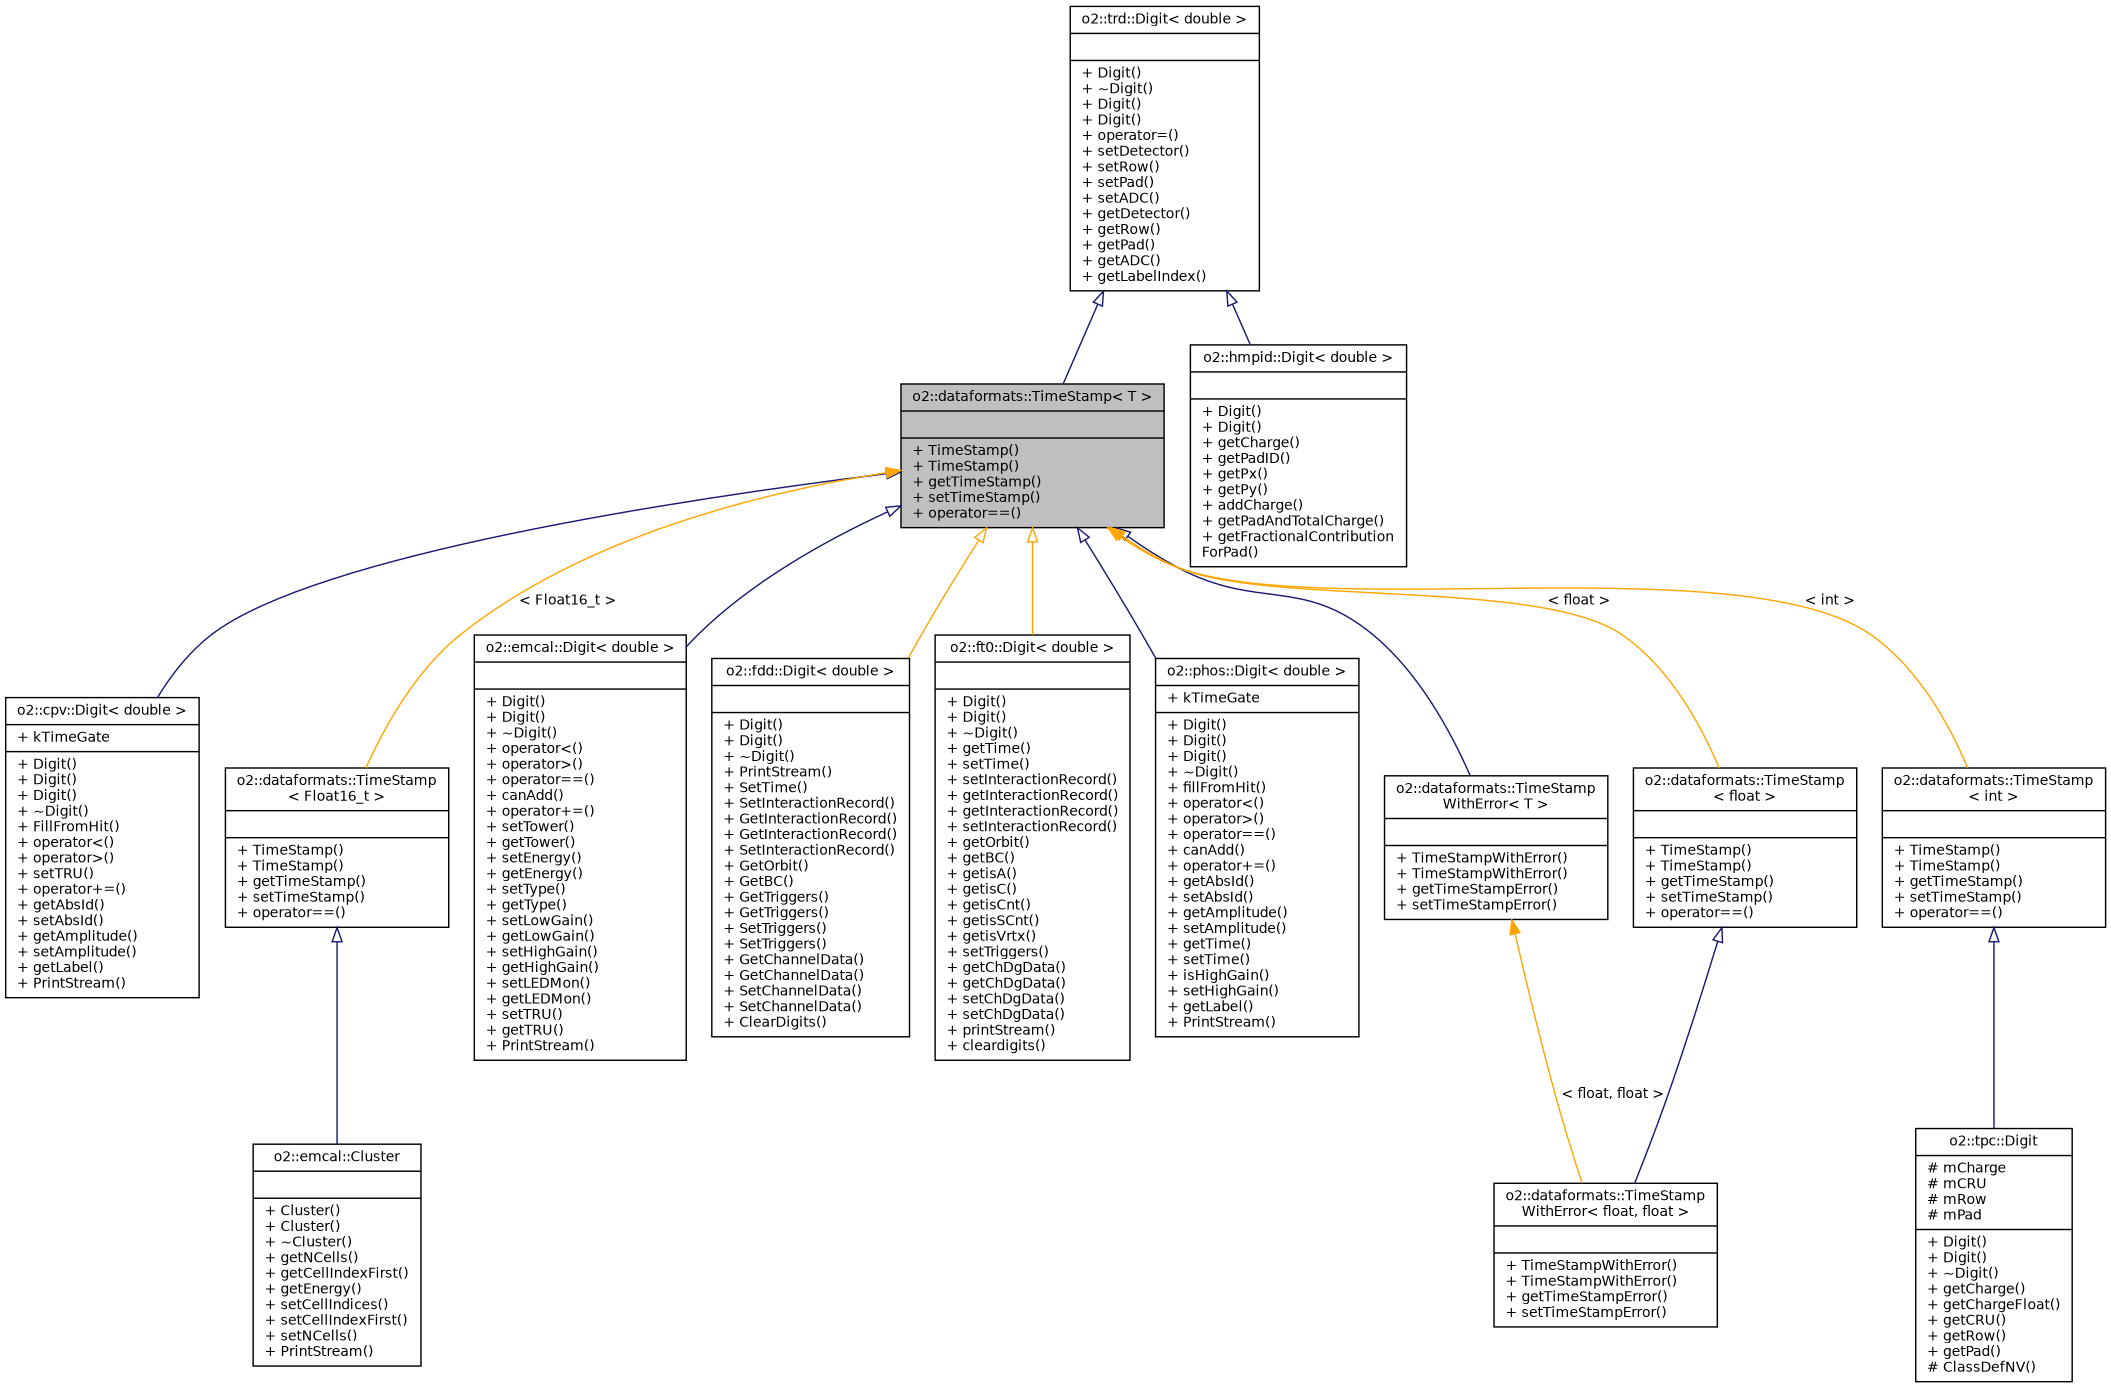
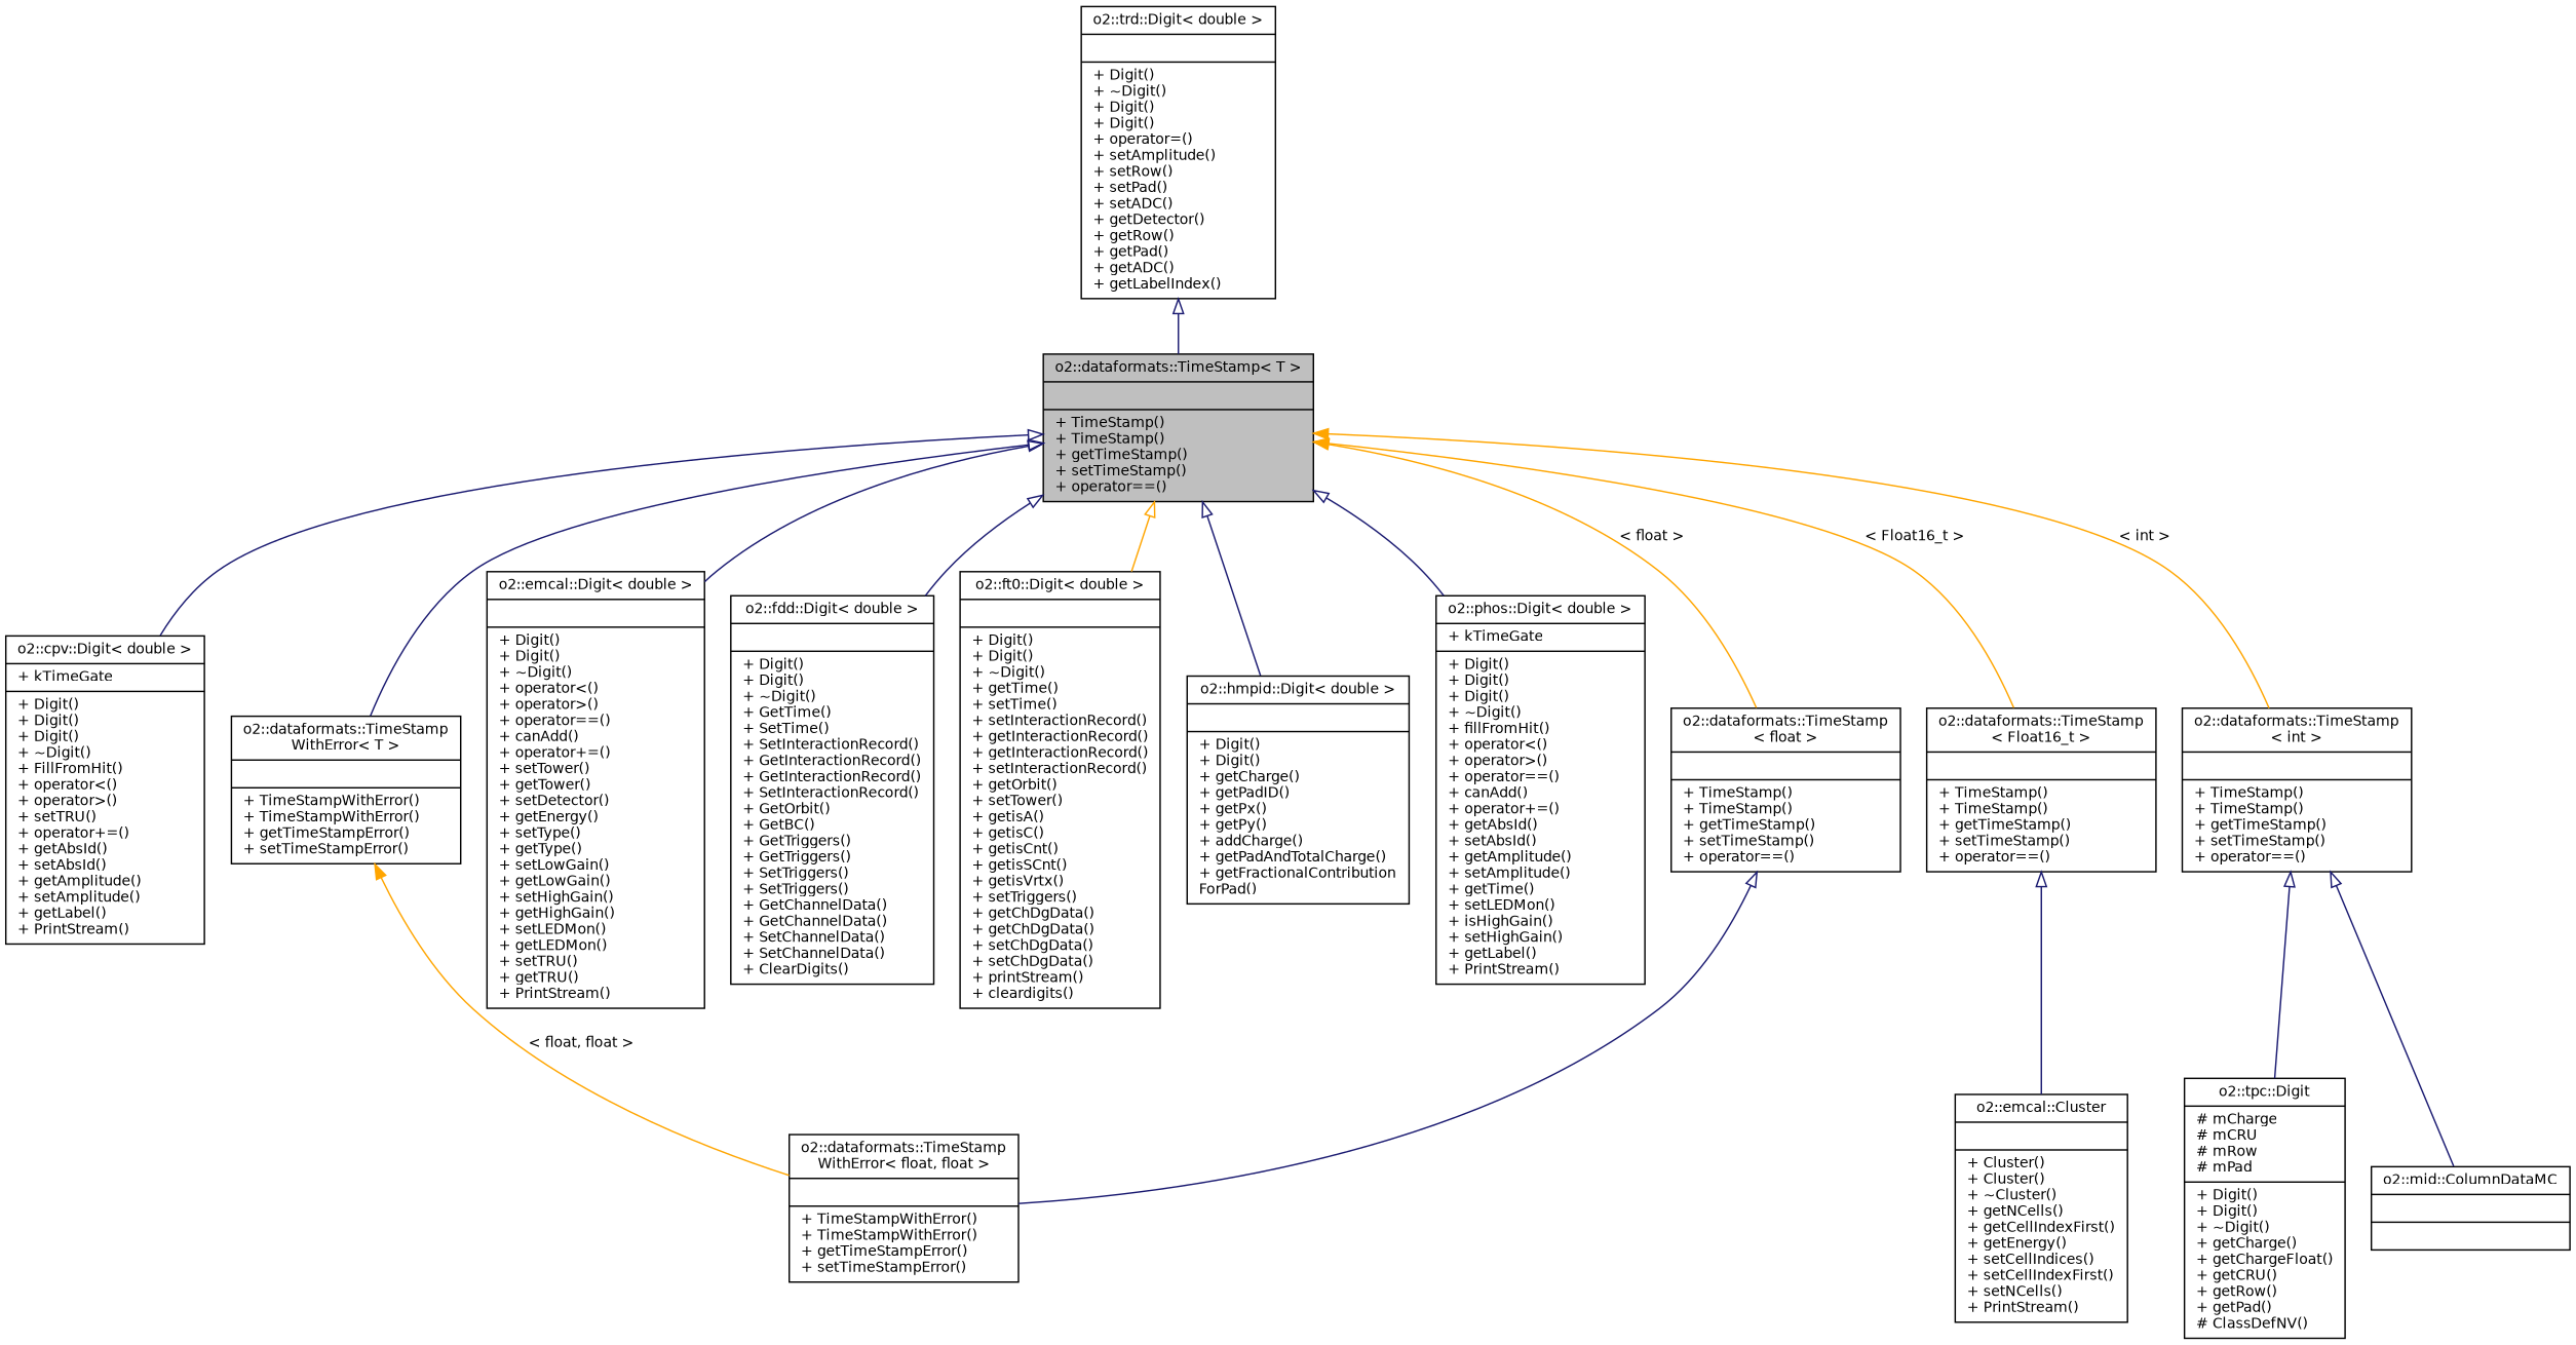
  digraph {
    node [color=black fontname=Helvetica fontsize=10 shape=record]
    edge [arrowtail=onormal color=midnightblue dir=back fontname=Helvetica fontsize=10 labelfontname=Helvetica labelfontsize=10 style=solid]
    n1 [fillcolor=grey75 fontcolor=black height=0.2 label="{o2::dataformats::TimeStamp\< T \>\n||+ TimeStamp()\l+ TimeStamp()\l+ getTimeStamp()\l+ setTimeStamp()\l+ operator==()\l}" style=filled width=0.4]
    n2 [height=0.2 label="{o2::cpv::Digit\< double \>\n|+ kTimeGate\l|+ Digit()\l+ Digit()\l+ Digit()\l+ ~Digit()\l+ FillFromHit()\l+ operator\<()\l+ operator\>()\l+ setTRU()\l+ operator+=()\l+ getAbsId()\l+ setAbsId()\l+ getAmplitude()\l+ setAmplitude()\l+ getLabel()\l+ PrintStream()\l}" width=0.4]
    n3 [height=0.2 label="{o2::dataformats::TimeStamp\lWithError\< T \>\n||+ TimeStampWithError()\l+ TimeStampWithError()\l+ getTimeStampError()\l+ setTimeStampError()\l}" width=0.4]
-   n4 [height=0.2 label="{o2::emcal::Digit\< double \>\n||+ Digit()\l+ Digit()\l+ ~Digit()\l+ operator\<()\l+ operator\>()\l+ operator==()\l+ canAdd()\l+ operator+=()\l+ setTower()\l+ getTower()\l+ setEnergy()\l+ getEnergy()\l+ setType()\l+ getType()\l+ setLowGain()\l+ getLowGain()\l+ setHighGain()\l+ getHighGain()\l+ setLEDMon()\l+ getLEDMon()\l+ setTRU()\l+ getTRU()\l+ PrintStream()\l}" width=0.4]
-   n5 [height=0.2 label="{o2::fdd::Digit\< double \>\n||+ Digit()\l+ Digit()\l+ ~Digit()\l+ PrintStream()\l+ SetTime()\l+ SetInteractionRecord()\l+ GetInteractionRecord()\l+ GetInteractionRecord()\l+ SetInteractionRecord()\l+ GetOrbit()\l+ GetBC()\l+ GetTriggers()\l+ GetTriggers()\l+ SetTriggers()\l+ SetTriggers()\l+ GetChannelData()\l+ GetChannelData()\l+ SetChannelData()\l+ SetChannelData()\l+ ClearDigits()\l}" width=0.4]
-   n6 [height=0.2 label="{o2::ft0::Digit\< double \>\n||+ Digit()\l+ Digit()\l+ ~Digit()\l+ getTime()\l+ setTime()\l+ setInteractionRecord()\l+ getInteractionRecord()\l+ getInteractionRecord()\l+ setInteractionRecord()\l+ getOrbit()\l+ getBC()\l+ getisA()\l+ getisC()\l+ getisCnt()\l+ getisSCnt()\l+ getisVrtx()\l+ setTriggers()\l+ getChDgData()\l+ getChDgData()\l+ setChDgData()\l+ setChDgData()\l+ printStream()\l+ cleardigits()\l}" width=0.4]
+   n4 [height=0.2 label="{o2::emcal::Digit\< double \>\n||+ Digit()\l+ Digit()\l+ ~Digit()\l+ operator\<()\l+ operator\>()\l+ operator==()\l+ canAdd()\l+ operator+=()\l+ setTower()\l+ getTower()\l+ setDetector()\l+ getEnergy()\l+ setType()\l+ getType()\l+ setLowGain()\l+ getLowGain()\l+ setHighGain()\l+ getHighGain()\l+ setLEDMon()\l+ getLEDMon()\l+ setTRU()\l+ getTRU()\l+ PrintStream()\l}" width=0.4]
+   n5 [height=0.2 label="{o2::fdd::Digit\< double \>\n||+ Digit()\l+ Digit()\l+ ~Digit()\l+ GetTime()\l+ SetTime()\l+ SetInteractionRecord()\l+ GetInteractionRecord()\l+ GetInteractionRecord()\l+ SetInteractionRecord()\l+ GetOrbit()\l+ GetBC()\l+ GetTriggers()\l+ GetTriggers()\l+ SetTriggers()\l+ SetTriggers()\l+ GetChannelData()\l+ GetChannelData()\l+ SetChannelData()\l+ SetChannelData()\l+ ClearDigits()\l}" width=0.4]
+   n6 [height=0.2 label="{o2::ft0::Digit\< double \>\n||+ Digit()\l+ Digit()\l+ ~Digit()\l+ getTime()\l+ setTime()\l+ setInteractionRecord()\l+ getInteractionRecord()\l+ getInteractionRecord()\l+ setInteractionRecord()\l+ getOrbit()\l+ setTower()\l+ getisA()\l+ getisC()\l+ getisCnt()\l+ getisSCnt()\l+ getisVrtx()\l+ setTriggers()\l+ getChDgData()\l+ getChDgData()\l+ setChDgData()\l+ setChDgData()\l+ printStream()\l+ cleardigits()\l}" width=0.4]
    n7 [height=0.2 label="{o2::hmpid::Digit\< double \>\n||+ Digit()\l+ Digit()\l+ getCharge()\l+ getPadID()\l+ getPx()\l+ getPy()\l+ addCharge()\l+ getPadAndTotalCharge()\l+ getFractionalContribution\lForPad()\l}" width=0.4]
-   n8 [height=0.2 label="{o2::phos::Digit\< double \>\n|+ kTimeGate\l|+ Digit()\l+ Digit()\l+ Digit()\l+ ~Digit()\l+ fillFromHit()\l+ operator\<()\l+ operator\>()\l+ operator==()\l+ canAdd()\l+ operator+=()\l+ getAbsId()\l+ setAbsId()\l+ getAmplitude()\l+ setAmplitude()\l+ getTime()\l+ setTime()\l+ isHighGain()\l+ setHighGain()\l+ getLabel()\l+ PrintStream()\l}" width=0.4]
+   n8 [height=0.2 label="{o2::phos::Digit\< double \>\n|+ kTimeGate\l|+ Digit()\l+ Digit()\l+ Digit()\l+ ~Digit()\l+ fillFromHit()\l+ operator\<()\l+ operator\>()\l+ operator==()\l+ canAdd()\l+ operator+=()\l+ getAbsId()\l+ setAbsId()\l+ getAmplitude()\l+ setAmplitude()\l+ getTime()\l+ setLEDMon()\l+ isHighGain()\l+ setHighGain()\l+ getLabel()\l+ PrintStream()\l}" width=0.4]
    n9 [height=0.2 label="{o2::dataformats::TimeStamp\l\< Float16_t \>\n||+ TimeStamp()\l+ TimeStamp()\l+ getTimeStamp()\l+ setTimeStamp()\l+ operator==()\l}" width=0.4]
    n10 [height=0.2 label="{o2::dataformats::TimeStamp\l\< float \>\n||+ TimeStamp()\l+ TimeStamp()\l+ getTimeStamp()\l+ setTimeStamp()\l+ operator==()\l}" width=0.4]
    n11 [height=0.2 label="{o2::dataformats::TimeStamp\l\< int \>\n||+ TimeStamp()\l+ TimeStamp()\l+ getTimeStamp()\l+ setTimeStamp()\l+ operator==()\l}" width=0.4]
    n12 [height=0.2 label="{o2::dataformats::TimeStamp\lWithError\< float, float \>\n||+ TimeStampWithError()\l+ TimeStampWithError()\l+ getTimeStampError()\l+ setTimeStampError()\l}" width=0.4]
-   n13 [height=0.2 label="{o2::trd::Digit\< double \>\n||+ Digit()\l+ ~Digit()\l+ Digit()\l+ Digit()\l+ operator=()\l+ setDetector()\l+ setRow()\l+ setPad()\l+ setADC()\l+ getDetector()\l+ getRow()\l+ getPad()\l+ getADC()\l+ getLabelIndex()\l}" width=0.4]
+   n13 [height=0.2 label="{o2::trd::Digit\< double \>\n||+ Digit()\l+ ~Digit()\l+ Digit()\l+ Digit()\l+ operator=()\l+ setAmplitude()\l+ setRow()\l+ setPad()\l+ setADC()\l+ getDetector()\l+ getRow()\l+ getPad()\l+ getADC()\l+ getLabelIndex()\l}" width=0.4]
    n14 [height=0.2 label="{o2::emcal::Cluster\n||+ Cluster()\l+ Cluster()\l+ ~Cluster()\l+ getNCells()\l+ getCellIndexFirst()\l+ getEnergy()\l+ setCellIndices()\l+ setCellIndexFirst()\l+ setNCells()\l+ PrintStream()\l}" width=0.4]
+   n15 [height=0.2 label="{o2::mid::ColumnDataMC\n||}" width=0.4]
    n16 [height=0.2 label="{o2::tpc::Digit\n|# mCharge\l# mCRU\l# mRow\l# mPad\l|+ Digit()\l+ Digit()\l+ ~Digit()\l+ getCharge()\l+ getChargeFloat()\l+ getCRU()\l+ getRow()\l+ getPad()\l# ClassDefNV()\l}" width=0.4]
    n1 -> n2
    n1 -> n3
    n1 -> n4
-   n1 -> n5 [color=orange]
+   n1 -> n5
    n1 -> n6 [color=orange]
-   n13 -> n7
+   n1 -> n7
    n1 -> n8
    n1 -> n9 [color=orange label=" \< Float16_t \>" arrowtail=""]
    n1 -> n10 [color=orange label=" \< float \>" arrowtail=""]
    n1 -> n11 [color=orange label=" \< int \>" arrowtail=""]
    n3 -> n12 [color=orange label=" \< float, float \>" arrowtail=""]
    n9 -> n14
    n10 -> n12
+   n11 -> n15
    n11 -> n16
    n13 -> n1
  }
